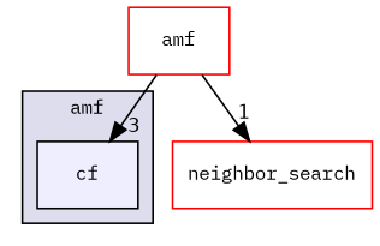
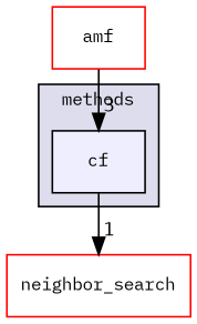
  digraph {
    compound=true
    fontname="IBM Plex Mono"
    node [fillcolor=white fontname="IBM Plex Mono" fontsize=10 shape=box style=filled color=red]
    edge [fontname="IBM Plex Mono" labeldistance=1.5 labelfontname=Helvetica labelfontsize=10]
    n1 [fillcolor="#eeeeff" label=cf pencolor=black color=""]
    n2 [label=neighbor_search]
    n3 [label=amf]
    subgraph cluster_1 {
      bgcolor="#ddddee"
      fontsize=10
-     label=amf
+     label=methods
      pencolor=black
      n1
    }
-   n3 -> n2 [headlabel=1]
+   n1 -> n2 [headlabel=1]
    n3 -> n1 [headlabel=3]
  }
